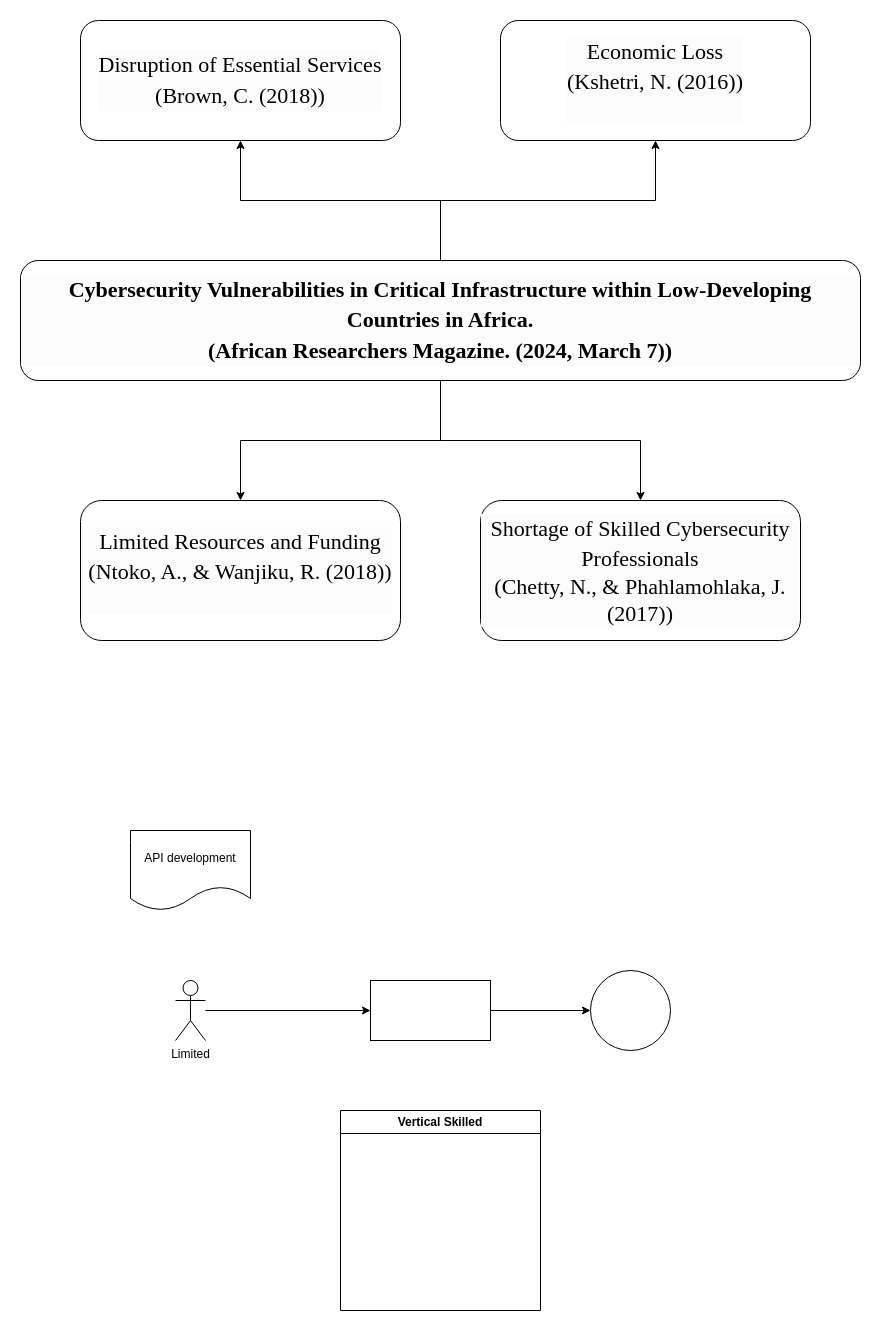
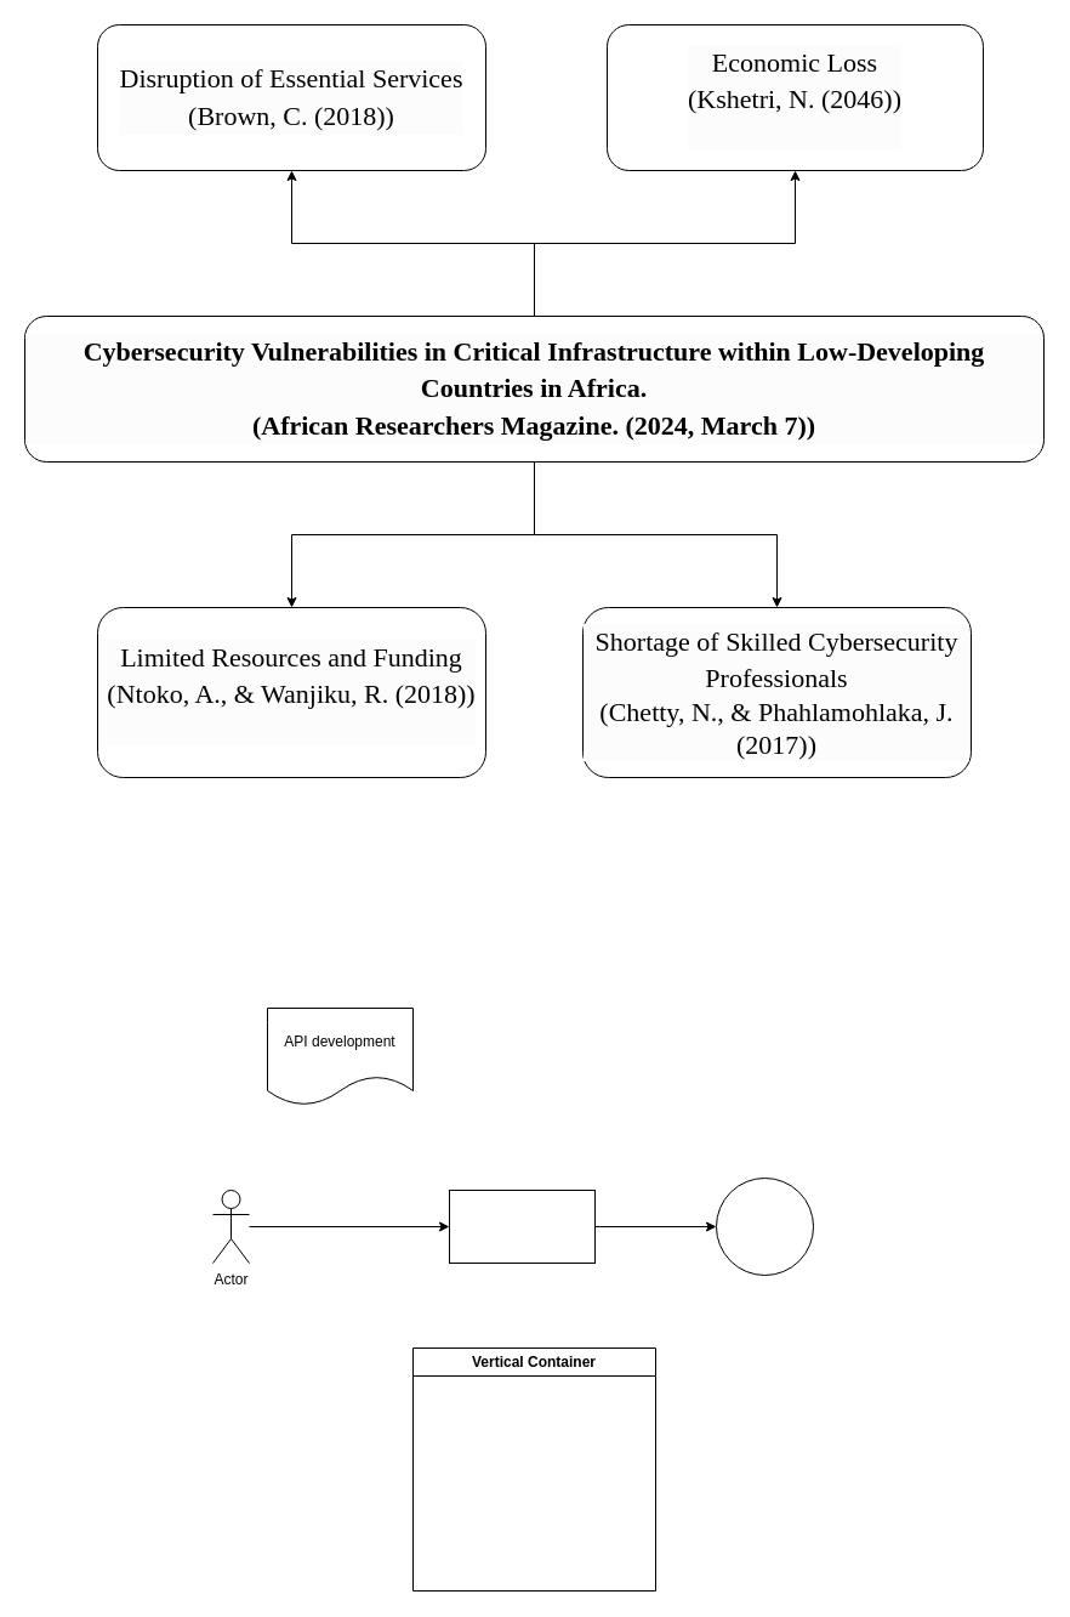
  <mxCell id="0" />
  <mxCell id="1" parent="0" />
  <mxCell id="2" value="" style="edgeStyle=orthogonalEdgeStyle;rounded=0;orthogonalLoop=1;jettySize=auto;html=1;fontFamily=Times New Roman;align=center;fontSize=22;labelBackgroundColor=#fdfcfc;" parent="1" source="5" target="6" edge="1"><mxGeometry relative="1" as="geometry" /></mxCell>
  <mxCell id="3" value="" style="edgeStyle=orthogonalEdgeStyle;rounded=0;orthogonalLoop=1;jettySize=auto;html=1;fontFamily=Times New Roman;align=center;fontSize=22;labelBackgroundColor=#fdfcfc;" parent="1" source="5" target="9" edge="1"><mxGeometry relative="1" as="geometry" /></mxCell>
  <mxCell id="4" value="" style="edgeStyle=orthogonalEdgeStyle;rounded=0;orthogonalLoop=1;jettySize=auto;html=1;fontFamily=Times New Roman;align=center;fontSize=22;labelBackgroundColor=#fdfcfc;" parent="1" source="5" target="10" edge="1"><mxGeometry relative="1" as="geometry" /></mxCell>
  <mxCell id="5" value="&lt;span id=&quot;docs-internal-guid-d5546918-7fff-56a0-d6ca-5dcf170bf663&quot; style=&quot;font-size: 22px;&quot;&gt;&lt;p dir=&quot;ltr&quot; style=&quot;font-size: 22px; font-weight: 700; line-height: 1.38; margin-top: 0pt; margin-bottom: 0pt;&quot;&gt;&lt;span style=&quot;font-variant-numeric: normal; font-variant-east-asian: normal; font-variant-alternates: normal; font-variant-position: normal; vertical-align: baseline; white-space-collapse: preserve; font-size: 22px;&quot;&gt;Cybersecurity Vulnerabilities in Critical Infrastructure within Low-Developing Countries in Africa.&lt;/span&gt;&lt;/p&gt;&lt;p dir=&quot;ltr&quot; style=&quot;font-size: 22px; font-weight: 700; line-height: 1.38; margin-top: 0pt; margin-bottom: 0pt;&quot;&gt;&lt;span style=&quot;white-space-collapse: preserve; font-variant-numeric: normal; font-variant-east-asian: normal; font-variant-alternates: normal; font-variant-position: normal; vertical-align: baseline; font-size: 22px;&quot;&gt;(&lt;/span&gt;&lt;span style=&quot;white-space-collapse: preserve; font-size: 22px;&quot;&gt;African Researchers Magazine. (2024, March 7)&lt;/span&gt;&lt;span style=&quot;white-space-collapse: preserve; font-size: 22px;&quot;&gt;)&lt;/span&gt;&lt;/p&gt;&lt;/span&gt;" style="rounded=1;whiteSpace=wrap;html=1;fontSize=22;align=center;fontFamily=Times New Roman;labelBackgroundColor=#fdfcfc;" parent="1" vertex="1"><mxGeometry x="20" y="260" width="840" height="120" as="geometry" /></mxCell>
  <mxCell id="6" value="&lt;span style=&quot;font-size: 22px;&quot; id=&quot;docs-internal-guid-b1ecaa4f-7fff-11c7-dbd0-22590b0f3346&quot;&gt;&lt;p style=&quot;line-height: 1.38; margin-top: 0pt; margin-bottom: 0pt; font-size: 22px;&quot; dir=&quot;ltr&quot;&gt;&lt;span style=&quot;font-variant-numeric: normal; font-variant-east-asian: normal; font-variant-alternates: normal; font-variant-position: normal; vertical-align: baseline; white-space-collapse: preserve; font-size: 22px;&quot;&gt;Limited Resources and Funding&lt;/span&gt;&lt;/p&gt;&lt;div style=&quot;font-size: 22px;&quot;&gt;&lt;span style=&quot;font-variant-numeric: normal; font-variant-east-asian: normal; font-variant-alternates: normal; font-variant-position: normal; vertical-align: baseline; white-space-collapse: preserve; font-size: 22px;&quot;&gt;&lt;span id=&quot;docs-internal-guid-ebc997b7-7fff-8e79-dcb2-c1bd8a740b65&quot; style=&quot;font-size: 22px;&quot;&gt;&lt;p style=&quot;line-height: 1.38; margin-top: 0pt; margin-bottom: 0pt; font-size: 22px;&quot; dir=&quot;ltr&quot;&gt;&lt;span style=&quot;font-variant-numeric: normal; font-variant-east-asian: normal; font-variant-alternates: normal; font-variant-position: normal; vertical-align: baseline; font-size: 22px;&quot;&gt;(Ntoko, A., &amp;amp; Wanjiku, R. (2018))&lt;/span&gt;&lt;/p&gt;&lt;div style=&quot;font-size: 22px;&quot;&gt;&lt;span style=&quot;font-variant-numeric: normal; font-variant-east-asian: normal; font-variant-alternates: normal; font-variant-position: normal; vertical-align: baseline; font-size: 22px;&quot;&gt;&lt;br style=&quot;font-size: 22px;&quot;&gt;&lt;/span&gt;&lt;/div&gt;&lt;/span&gt;&lt;/span&gt;&lt;/div&gt;&lt;/span&gt;" style="whiteSpace=wrap;html=1;fontSize=22;rounded=1;fontFamily=Times New Roman;align=center;labelBackgroundColor=#fdfcfc;" parent="1" vertex="1"><mxGeometry x="80" y="500" width="320" height="140" as="geometry" /></mxCell>
  <mxCell id="7" value="&lt;span style=&quot;font-size: 22px;&quot; id=&quot;docs-internal-guid-3f9f2b22-7fff-f455-dcc7-1cabe4b695e3&quot;&gt;&lt;p dir=&quot;ltr&quot; style=&quot;line-height: 1.38; margin-top: 0pt; margin-bottom: 0pt; font-size: 22px;&quot;&gt;&lt;span style=&quot;font-size: 22px; font-variant-numeric: normal; font-variant-east-asian: normal; font-variant-alternates: normal; font-variant-position: normal; vertical-align: baseline; white-space-collapse: preserve;&quot;&gt;Shortage of Skilled Cybersecurity Professionals&lt;/span&gt;&lt;/p&gt;&lt;div style=&quot;font-size: 22px;&quot;&gt;&lt;span style=&quot;font-size: 22px; font-variant-numeric: normal; font-variant-east-asian: normal; font-variant-alternates: normal; font-variant-position: normal; vertical-align: baseline; white-space-collapse: preserve;&quot;&gt;(&lt;/span&gt;&lt;span style=&quot;font-size: 22px; white-space-collapse: preserve;&quot;&gt;Chetty, N., &amp;amp; Phahlamohlaka, J. (2017)&lt;/span&gt;&lt;span style=&quot;font-size: 22px; white-space-collapse: preserve;&quot;&gt;)&lt;/span&gt;&lt;/div&gt;&lt;/span&gt;" style="whiteSpace=wrap;html=1;fontSize=22;rounded=1;fontFamily=Times New Roman;align=center;labelBackgroundColor=#fdfcfc;" parent="1" vertex="1"><mxGeometry x="480" y="500" width="320" height="140" as="geometry" /></mxCell>
  <mxCell id="8" value="" style="edgeStyle=orthogonalEdgeStyle;rounded=0;orthogonalLoop=1;jettySize=auto;html=1;entryX=0.5;entryY=0;entryDx=0;entryDy=0;fontFamily=Times New Roman;align=center;fontSize=22;labelBackgroundColor=#fdfcfc;" parent="1" source="5" target="7" edge="1"><mxGeometry relative="1" as="geometry"><mxPoint x="590" y="470" as="sourcePoint" /><mxPoint x="410" y="630" as="targetPoint" /></mxGeometry></mxCell>
- <mxCell id="9" value="&lt;span id=&quot;docs-internal-guid-3342cd81-7fff-5f3c-7c11-999b42f3363c&quot; style=&quot;font-size: 22px;&quot;&gt;&lt;p dir=&quot;ltr&quot; style=&quot;line-height: 1.38; margin-top: 0pt; margin-bottom: 0pt; font-size: 22px;&quot;&gt;&lt;span style=&quot;font-size: 22px; font-variant-numeric: normal; font-variant-east-asian: normal; font-variant-alternates: normal; font-variant-position: normal; vertical-align: baseline; white-space-collapse: preserve;&quot;&gt;Economic Loss&lt;/span&gt;&lt;/p&gt;&lt;p dir=&quot;ltr&quot; style=&quot;line-height: 1.38; margin-top: 0pt; margin-bottom: 0pt; font-size: 22px;&quot;&gt;&lt;span style=&quot;font-size: 22px; font-variant-numeric: normal; font-variant-east-asian: normal; font-variant-alternates: normal; font-variant-position: normal; vertical-align: baseline; white-space-collapse: preserve;&quot;&gt;(Kshetri, N. (2016))&lt;/span&gt;&lt;/p&gt;&lt;div style=&quot;font-size: 22px;&quot;&gt;&lt;span style=&quot;font-size: 22px; font-variant-numeric: normal; font-variant-east-asian: normal; font-variant-alternates: normal; font-variant-position: normal; vertical-align: baseline; white-space-collapse: preserve;&quot;&gt;&lt;br style=&quot;font-size: 22px;&quot;&gt;&lt;/span&gt;&lt;/div&gt;&lt;/span&gt;" style="whiteSpace=wrap;html=1;fontSize=22;fontFamily=Times New Roman;rounded=1;align=center;labelBackgroundColor=#fdfcfc;" parent="1" vertex="1"><mxGeometry x="500" y="20" width="310" height="120" as="geometry" /></mxCell>
+ <mxCell id="9" value="&lt;span id=&quot;docs-internal-guid-3342cd81-7fff-5f3c-7c11-999b42f3363c&quot; style=&quot;font-size: 22px;&quot;&gt;&lt;p dir=&quot;ltr&quot; style=&quot;line-height: 1.38; margin-top: 0pt; margin-bottom: 0pt; font-size: 22px;&quot;&gt;&lt;span style=&quot;font-size: 22px; font-variant-numeric: normal; font-variant-east-asian: normal; font-variant-alternates: normal; font-variant-position: normal; vertical-align: baseline; white-space-collapse: preserve;&quot;&gt;Economic Loss&lt;/span&gt;&lt;/p&gt;&lt;p dir=&quot;ltr&quot; style=&quot;line-height: 1.38; margin-top: 0pt; margin-bottom: 0pt; font-size: 22px;&quot;&gt;&lt;span style=&quot;font-size: 22px; font-variant-numeric: normal; font-variant-east-asian: normal; font-variant-alternates: normal; font-variant-position: normal; vertical-align: baseline; white-space-collapse: preserve;&quot;&gt;(Kshetri, N. (2046))&lt;/span&gt;&lt;/p&gt;&lt;div style=&quot;font-size: 22px;&quot;&gt;&lt;span style=&quot;font-size: 22px; font-variant-numeric: normal; font-variant-east-asian: normal; font-variant-alternates: normal; font-variant-position: normal; vertical-align: baseline; white-space-collapse: preserve;&quot;&gt;&lt;br style=&quot;font-size: 22px;&quot;&gt;&lt;/span&gt;&lt;/div&gt;&lt;/span&gt;" style="whiteSpace=wrap;html=1;fontSize=22;fontFamily=Times New Roman;rounded=1;align=center;labelBackgroundColor=#fdfcfc;" parent="1" vertex="1"><mxGeometry x="500" y="20" width="310" height="120" as="geometry" /></mxCell>
  <mxCell id="10" value="&lt;span id=&quot;docs-internal-guid-3ca64abf-7fff-434b-6071-4c1622a3fff9&quot; style=&quot;font-size: 22px;&quot;&gt;&lt;p dir=&quot;ltr&quot; style=&quot;line-height: 1.38; margin-top: 0pt; margin-bottom: 0pt; font-size: 22px;&quot;&gt;&lt;span style=&quot;font-variant-numeric: normal; font-variant-east-asian: normal; font-variant-alternates: normal; font-variant-position: normal; vertical-align: baseline; white-space-collapse: preserve; font-size: 22px;&quot;&gt;Disruption of Essential Services&lt;/span&gt;&lt;/p&gt;&lt;p dir=&quot;ltr&quot; style=&quot;line-height: 1.38; margin-top: 0pt; margin-bottom: 0pt; font-size: 22px;&quot;&gt;&lt;span style=&quot;font-variant-numeric: normal; font-variant-east-asian: normal; font-variant-alternates: normal; font-variant-position: normal; vertical-align: baseline; white-space-collapse: preserve; font-size: 22px;&quot;&gt;(Brown, C. (2018))&lt;/span&gt;&lt;/p&gt;&lt;/span&gt;" style="whiteSpace=wrap;html=1;fontSize=22;fontFamily=Times New Roman;rounded=1;align=center;labelBackgroundColor=#fdfcfc;" parent="1" vertex="1"><mxGeometry x="80" y="20" width="320" height="120" as="geometry" /></mxCell>
- <mxCell id="11" value="API development" style="shape=document;whiteSpace=wrap;html=1;boundedLbl=1;" vertex="1" parent="1"><mxGeometry x="130" y="830" width="120" height="80" as="geometry" /></mxCell>
+ <mxCell id="11" value="API development" style="shape=document;whiteSpace=wrap;html=1;boundedLbl=1;" vertex="1" parent="1"><mxGeometry x="220" y="830" width="120" height="80" as="geometry" /></mxCell>
  <mxCell id="12" value="" style="edgeStyle=orthogonalEdgeStyle;rounded=0;orthogonalLoop=1;jettySize=auto;html=1;" edge="1" parent="1" source="13" target="15"><mxGeometry relative="1" as="geometry" /></mxCell>
- <mxCell id="13" value="Limited" style="shape=umlActor;verticalLabelPosition=bottom;verticalAlign=top;html=1;outlineConnect=0;" vertex="1" parent="1"><mxGeometry x="175" y="980" width="30" height="60" as="geometry" /></mxCell>
+ <mxCell id="13" value="Actor" style="shape=umlActor;verticalLabelPosition=bottom;verticalAlign=top;html=1;outlineConnect=0;" vertex="1" parent="1"><mxGeometry x="175" y="980" width="30" height="60" as="geometry" /></mxCell>
  <mxCell id="14" value="" style="edgeStyle=orthogonalEdgeStyle;rounded=0;orthogonalLoop=1;jettySize=auto;html=1;" edge="1" parent="1" source="15" target="16"><mxGeometry relative="1" as="geometry" /></mxCell>
  <mxCell id="15" value="" style="whiteSpace=wrap;html=1;verticalAlign=top;" vertex="1" parent="1"><mxGeometry x="370" y="980" width="120" height="60" as="geometry" /></mxCell>
  <mxCell id="16" value="" style="ellipse;whiteSpace=wrap;html=1;verticalAlign=top;" vertex="1" parent="1"><mxGeometry x="590" y="970" width="80" height="80" as="geometry" /></mxCell>
- <mxCell id="17" value="Vertical Skilled" style="swimlane;whiteSpace=wrap;html=1;" vertex="1" parent="1"><mxGeometry x="340" y="1110" width="200" height="200" as="geometry" /></mxCell>
+ <mxCell id="17" value="Vertical Container" style="swimlane;whiteSpace=wrap;html=1;" vertex="1" parent="1"><mxGeometry x="340" y="1110" width="200" height="200" as="geometry" /></mxCell>
